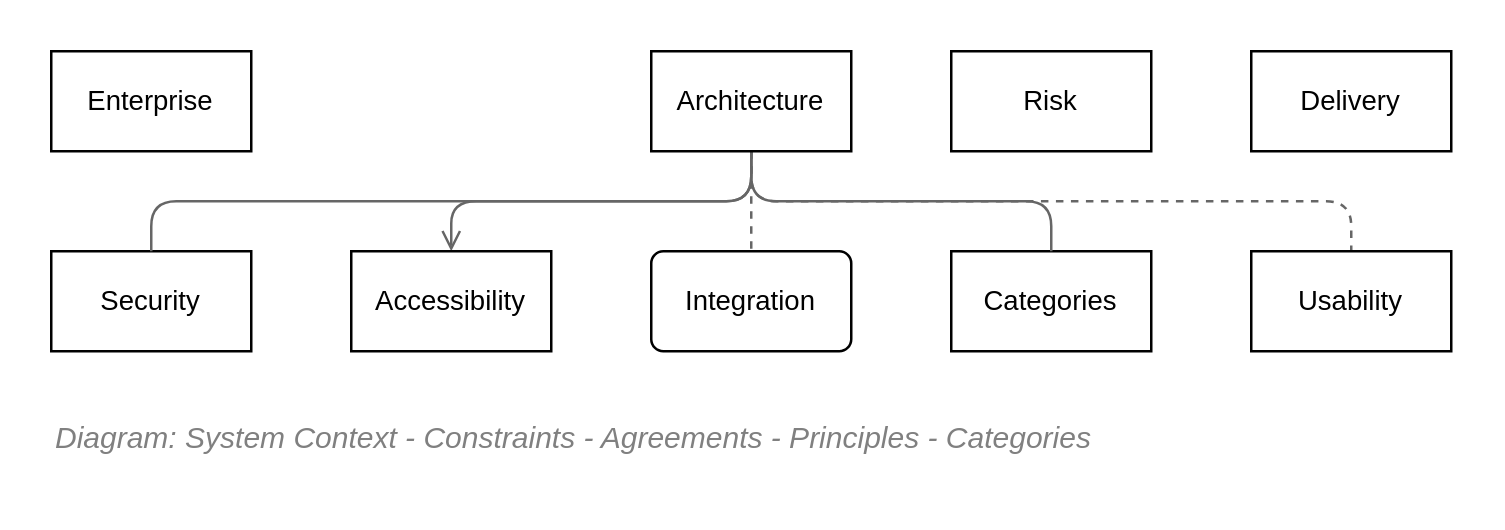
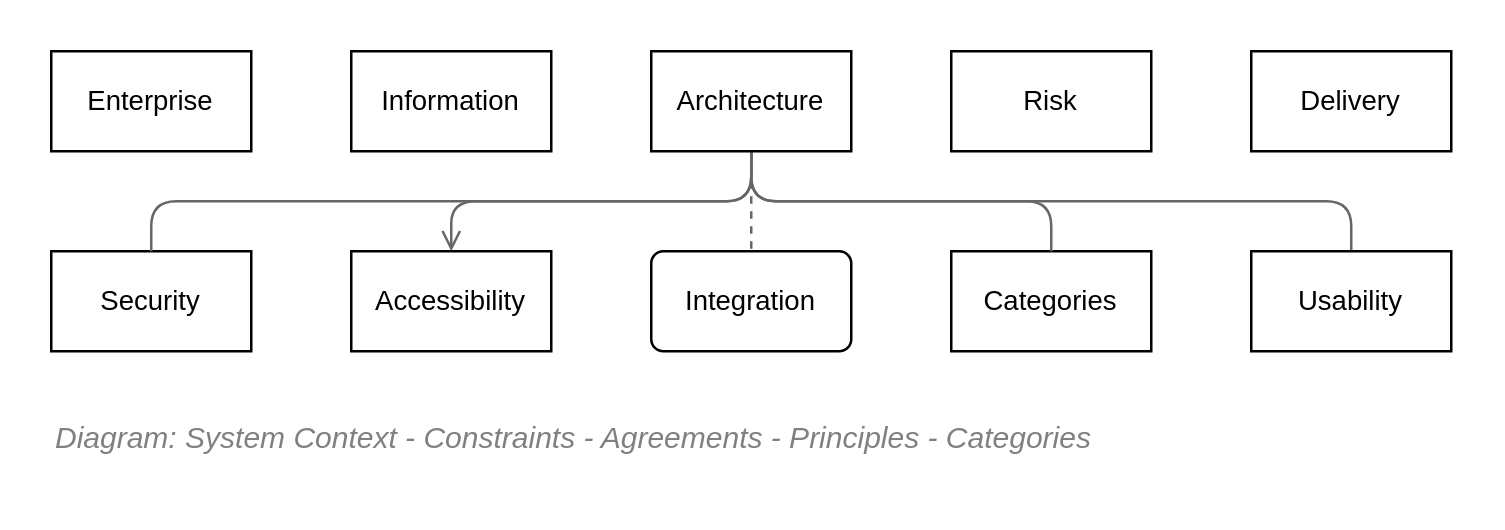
  <mxCell id="0" />
  <mxCell id="1" value="Diagram" style="" parent="0" />
  <mxCell id="2" value="Enterprise" style="rounded=0;whiteSpace=wrap;html=1;comic=0;strokeColor=#000000;fillColor=none;fontSize=11;align=center;fontColor=#000000;recursiveResize=0;container=1;collapsible=0;arcSize=12;" vertex="1" parent="1"><mxGeometry x="20" y="20" width="80" height="40" as="geometry" /></mxCell>
+ <mxCell id="3" value="Information" style="rounded=0;whiteSpace=wrap;html=1;comic=0;strokeColor=#000000;fillColor=none;fontSize=11;align=center;fontColor=#000000;recursiveResize=0;container=1;collapsible=0;arcSize=12;" vertex="1" parent="1"><mxGeometry x="140" y="20" width="80" height="40" as="geometry" /></mxCell>
  <mxCell id="4" value="Security" style="rounded=0;whiteSpace=wrap;html=1;comic=0;strokeColor=#000000;fillColor=none;fontSize=11;align=center;fontColor=#000000;recursiveResize=0;container=1;collapsible=0;arcSize=12;" vertex="1" parent="1"><mxGeometry x="20" y="100" width="80" height="40" as="geometry" /></mxCell>
  <mxCell id="5" value="Categories" style="rounded=0;whiteSpace=wrap;html=1;comic=0;strokeColor=#000000;fillColor=none;fontSize=11;align=center;fontColor=#000000;recursiveResize=0;container=1;collapsible=0;arcSize=12;" vertex="1" parent="1"><mxGeometry x="380" y="100" width="80" height="40" as="geometry" /></mxCell>
  <mxCell id="6" value="Integration" style="whiteSpace=wrap;html=1;comic=0;strokeColor=#000000;fillColor=none;fontSize=11;align=center;fontColor=#000000;recursiveResize=0;container=1;collapsible=0;arcSize=12;rounded=1;" vertex="1" parent="1"><mxGeometry x="260" y="100" width="80" height="40" as="geometry" /></mxCell>
  <mxCell id="7" style="edgeStyle=orthogonalEdgeStyle;rounded=1;orthogonalLoop=1;jettySize=auto;html=1;entryX=0.5;entryY=0;entryDx=0;entryDy=0;startArrow=none;startFill=0;endArrow=none;endFill=0;strokeColor=#666666;fontSize=12;fontColor=#808080;" edge="1" parent="1" source="12" target="4"><mxGeometry relative="1" as="geometry"><Array as="points"><mxPoint x="300" y="80" /><mxPoint x="60" y="80" /></Array></mxGeometry></mxCell>
  <mxCell id="8" style="edgeStyle=orthogonalEdgeStyle;rounded=1;orthogonalLoop=1;jettySize=auto;html=1;entryX=0.5;entryY=0;entryDx=0;entryDy=0;startArrow=none;startFill=0;endArrow=none;endFill=0;strokeColor=#666666;fontSize=12;fontColor=#808080;" edge="1" parent="1" source="12" target="5"><mxGeometry relative="1" as="geometry"><Array as="points"><mxPoint x="300" y="80" /><mxPoint x="420" y="80" /></Array></mxGeometry></mxCell>
  <mxCell id="9" style="edgeStyle=orthogonalEdgeStyle;rounded=1;orthogonalLoop=1;jettySize=auto;html=1;entryX=0.5;entryY=0;entryDx=0;entryDy=0;startArrow=none;startFill=0;endArrow=none;endFill=0;strokeColor=#666666;fontSize=12;fontColor=#808080;dashed=1;" edge="1" parent="1" source="12" target="6"><mxGeometry relative="1" as="geometry" /></mxCell>
- <mxCell id="10" style="edgeStyle=orthogonalEdgeStyle;rounded=1;orthogonalLoop=1;jettySize=auto;html=1;entryX=0.5;entryY=0;entryDx=0;entryDy=0;startArrow=none;startFill=0;endArrow=none;endFill=0;strokeColor=#666666;fontSize=12;fontColor=#808080;dashed=1;" edge="1" parent="1" source="12" target="13"><mxGeometry relative="1" as="geometry"><Array as="points"><mxPoint x="300" y="80" /><mxPoint x="540" y="80" /></Array></mxGeometry></mxCell>
+ <mxCell id="10" style="edgeStyle=orthogonalEdgeStyle;rounded=1;orthogonalLoop=1;jettySize=auto;html=1;entryX=0.5;entryY=0;entryDx=0;entryDy=0;startArrow=none;startFill=0;endArrow=none;endFill=0;strokeColor=#666666;fontSize=12;fontColor=#808080;" edge="1" parent="1" source="12" target="13"><mxGeometry relative="1" as="geometry"><Array as="points"><mxPoint x="300" y="80" /><mxPoint x="540" y="80" /></Array></mxGeometry></mxCell>
  <mxCell id="11" style="edgeStyle=orthogonalEdgeStyle;rounded=1;orthogonalLoop=1;jettySize=auto;html=1;startArrow=none;startFill=0;endArrow=open;endFill=0;strokeColor=#666666;fontSize=12;fontColor=#808080;entryX=0.5;entryY=0;entryDx=0;entryDy=0;" edge="1" parent="1" source="12" target="15"><mxGeometry relative="1" as="geometry"><Array as="points"><mxPoint x="300" y="80" /><mxPoint x="180" y="80" /></Array></mxGeometry></mxCell>
  <mxCell id="12" value="Architecture" style="rounded=0;whiteSpace=wrap;html=1;comic=0;strokeColor=#000000;fillColor=none;fontSize=11;align=center;fontColor=#000000;recursiveResize=0;container=1;collapsible=0;arcSize=12;" vertex="1" parent="1"><mxGeometry x="260" y="20" width="80" height="40" as="geometry" /></mxCell>
  <mxCell id="13" value="Usability" style="rounded=0;whiteSpace=wrap;html=1;comic=0;strokeColor=#000000;fillColor=none;fontSize=11;align=center;fontColor=#000000;recursiveResize=0;container=1;collapsible=0;arcSize=12;" vertex="1" parent="1"><mxGeometry x="500" y="100" width="80" height="40" as="geometry" /></mxCell>
  <mxCell id="14" value="Delivery" style="rounded=0;whiteSpace=wrap;html=1;comic=0;strokeColor=#000000;fillColor=none;fontSize=11;align=center;fontColor=#000000;recursiveResize=0;container=1;collapsible=0;arcSize=12;" vertex="1" parent="1"><mxGeometry x="500" y="20" width="80" height="40" as="geometry" /></mxCell>
  <mxCell id="15" value="Accessibility" style="rounded=0;whiteSpace=wrap;html=1;comic=0;strokeColor=#000000;fillColor=none;fontSize=11;align=center;fontColor=#000000;recursiveResize=0;container=1;collapsible=0;arcSize=12;" vertex="1" parent="1"><mxGeometry x="140" y="100" width="80" height="40" as="geometry" /></mxCell>
  <mxCell id="16" value="Risk" style="rounded=0;whiteSpace=wrap;html=1;comic=0;strokeColor=#000000;fillColor=none;fontSize=11;align=center;fontColor=#000000;recursiveResize=0;container=1;collapsible=0;arcSize=12;" vertex="1" parent="1"><mxGeometry x="380" y="20" width="80" height="40" as="geometry" /></mxCell>
  <mxCell id="17" value="Title/Diagram" parent="0" />
  <mxCell id="18" value="&lt;font style=&quot;font-size: 12px ; font-weight: normal&quot;&gt;&lt;i&gt;&lt;span&gt;Diagram: System Context -&amp;nbsp;&lt;/span&gt;Constraints - Agreements - Principles - Categories&lt;/i&gt;&lt;/font&gt;" style="text;strokeColor=none;fillColor=none;html=1;fontSize=12;fontStyle=1;verticalAlign=middle;align=left;shadow=0;glass=0;comic=0;opacity=30;fontColor=#808080;" vertex="1" parent="17"><mxGeometry x="20" y="160" width="520" height="30" as="geometry" /></mxCell>
